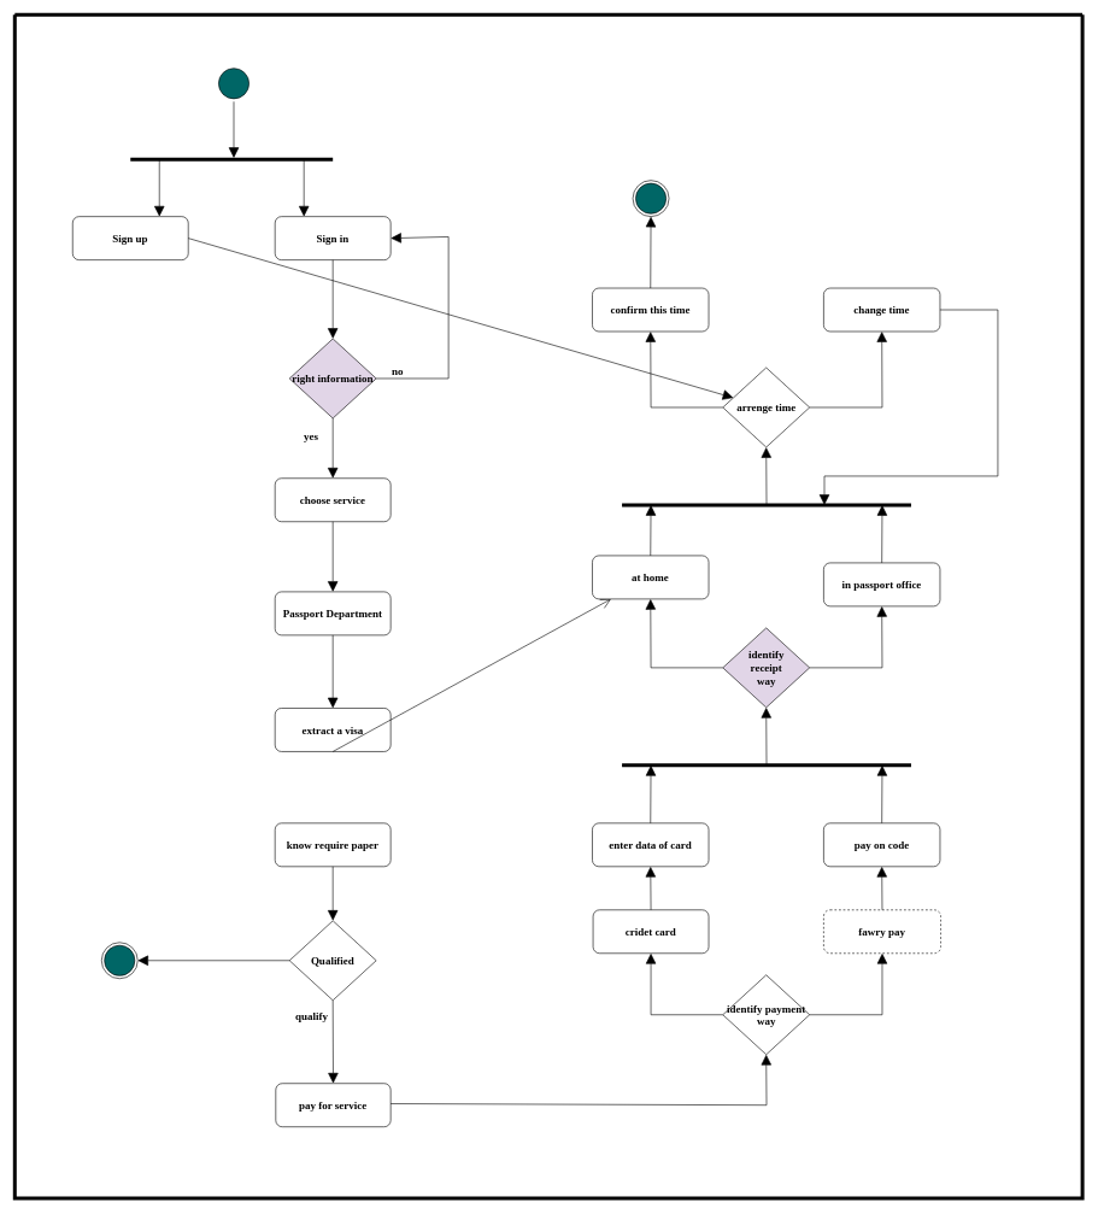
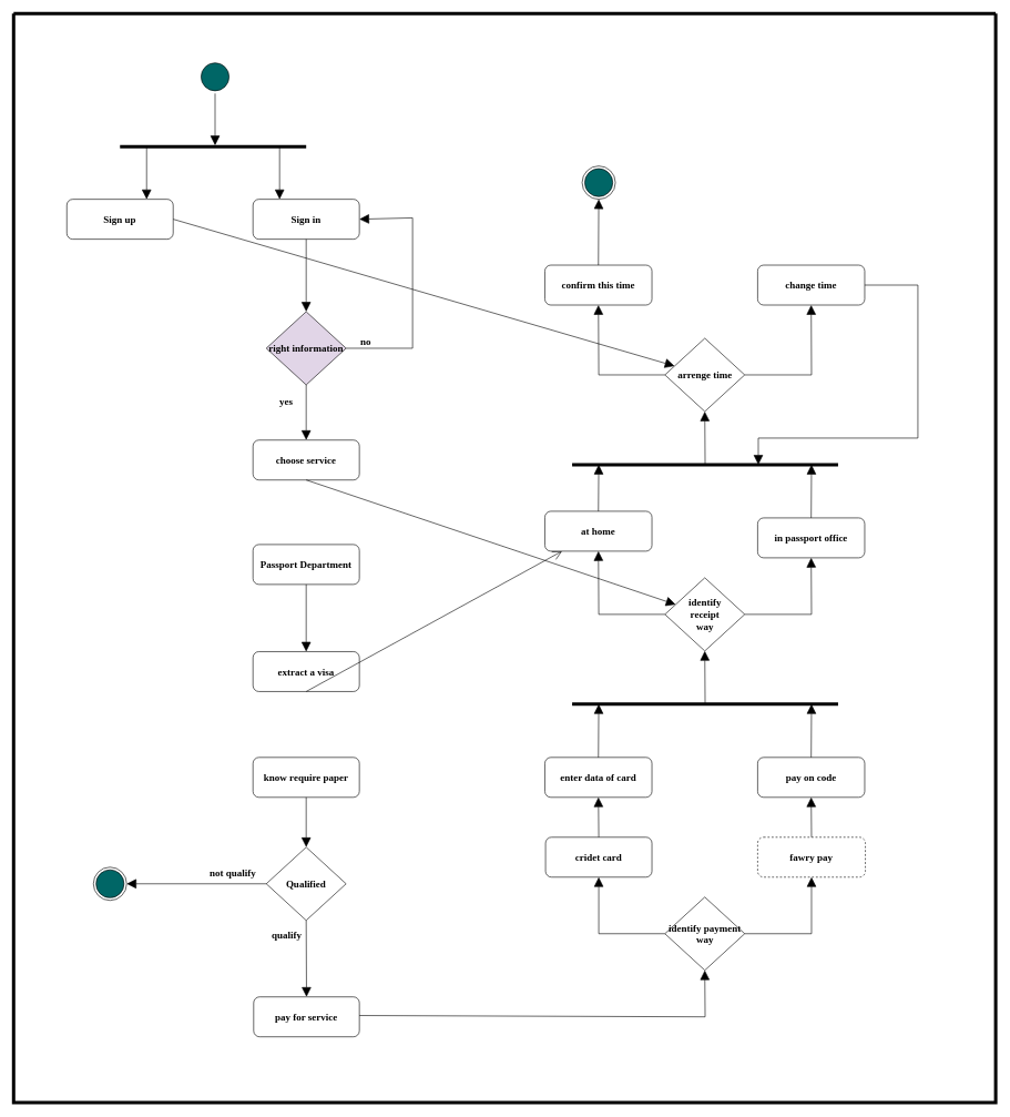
  <mxCell id="0" />
  <mxCell id="1" parent="0" />
  <mxCell id="2" value="" style="ellipse;html=1;shape=endState;fillColor=#006666;strokeColor=#000000;fontSize=15;fontFamily=Verdana;fontStyle=1" parent="1" vertex="1"><mxGeometry x="140" y="1303" width="50" height="50" as="geometry" /></mxCell>
  <mxCell id="3" value="" style="ellipse;html=1;shape=startState;fillColor=#006666;strokeColor=#000000;fontSize=15;fontFamily=Verdana;fontStyle=1" parent="1" vertex="1"><mxGeometry x="298" y="90" width="50" height="50" as="geometry" /></mxCell>
  <mxCell id="4" value="pay on code" style="rounded=1;whiteSpace=wrap;html=1;fontSize=15;fontFamily=Verdana;fontStyle=1" parent="1" vertex="1"><mxGeometry x="1139" y="1138" width="161" height="60" as="geometry" /></mxCell>
  <mxCell id="5" value="cridet card" style="rounded=1;whiteSpace=wrap;html=1;fontSize=15;fontFamily=Verdana;fontStyle=1" parent="1" vertex="1"><mxGeometry x="820" y="1258" width="160" height="60" as="geometry" /></mxCell>
  <mxCell id="6" value="fawry pay" style="rounded=1;whiteSpace=wrap;html=1;fontSize=15;fontFamily=Verdana;fontStyle=1;dashed=1;" parent="1" vertex="1"><mxGeometry x="1139" y="1258" width="162" height="60" as="geometry" /></mxCell>
  <mxCell id="7" value="pay for service" style="rounded=1;whiteSpace=wrap;html=1;fontSize=15;fontFamily=Verdana;fontStyle=1" parent="1" vertex="1"><mxGeometry x="381" y="1498" width="159" height="60" as="geometry" /></mxCell>
  <mxCell id="8" value="know require paper" style="rounded=1;whiteSpace=wrap;html=1;fontSize=15;fontFamily=Verdana;fontStyle=1" parent="1" vertex="1"><mxGeometry x="380" y="1138" width="160" height="60" as="geometry" /></mxCell>
  <mxCell id="9" value="Passport Department" style="rounded=1;whiteSpace=wrap;html=1;strokeColor=#000000;fillColor=#FFFFFF;fontSize=15;fontFamily=Verdana;fontStyle=1" parent="1" vertex="1"><mxGeometry x="380" y="818" width="160" height="60" as="geometry" /></mxCell>
  <mxCell id="10" value="choose service" style="rounded=1;whiteSpace=wrap;html=1;strokeColor=#000000;fillColor=#FFFFFF;fontSize=15;fontFamily=Verdana;fontStyle=1" parent="1" vertex="1"><mxGeometry x="380" y="661" width="160" height="60" as="geometry" /></mxCell>
  <mxCell id="11" value="extract a visa" style="rounded=1;whiteSpace=wrap;html=1;strokeColor=#000000;fillColor=#FFFFFF;fontSize=15;fontFamily=Verdana;fontStyle=1" parent="1" vertex="1"><mxGeometry x="380" y="979" width="160" height="60" as="geometry" /></mxCell>
  <mxCell id="12" value="Sign in" style="rounded=1;whiteSpace=wrap;html=1;strokeColor=#000000;fillColor=#FFFFFF;fontSize=15;fontFamily=Verdana;fontStyle=1" parent="1" vertex="1"><mxGeometry x="380" y="299" width="160" height="60" as="geometry" /></mxCell>
  <mxCell id="13" value="Sign up" style="rounded=1;whiteSpace=wrap;html=1;strokeColor=#000000;fillColor=#FFFFFF;fontSize=15;fontFamily=Verdana;fontStyle=1" parent="1" vertex="1"><mxGeometry x="100" y="299" width="160" height="60" as="geometry" /></mxCell>
  <mxCell id="14" value="" style="endArrow=none;html=1;rounded=0;strokeColor=#000000;strokeWidth=5;fontSize=15;fontFamily=Verdana;fontStyle=1" parent="1" edge="1"><mxGeometry width="50" height="50" relative="1" as="geometry"><mxPoint x="180" y="220" as="sourcePoint" /><mxPoint x="460" y="220" as="targetPoint" /></mxGeometry></mxCell>
  <mxCell id="15" value="" style="endArrow=block;html=1;rounded=0;strokeColor=#000000;exitX=0.5;exitY=1;exitDx=0;exitDy=0;endFill=1;endSize=12;fontSize=15;fontFamily=Verdana;fontStyle=1" parent="1" source="3" edge="1"><mxGeometry width="50" height="50" relative="1" as="geometry"><mxPoint x="440" y="138" as="sourcePoint" /><mxPoint x="323" y="218" as="targetPoint" /></mxGeometry></mxCell>
  <mxCell id="16" value="" style="endArrow=block;html=1;rounded=0;strokeColor=#000000;entryX=0.75;entryY=0;entryDx=0;entryDy=0;endFill=1;endSize=12;fontSize=15;fontFamily=Verdana;fontStyle=1" parent="1" target="13" edge="1"><mxGeometry width="50" height="50" relative="1" as="geometry"><mxPoint x="220" y="218" as="sourcePoint" /><mxPoint x="580" y="68" as="targetPoint" /></mxGeometry></mxCell>
  <mxCell id="17" value="" style="endArrow=block;html=1;rounded=0;strokeColor=#000000;entryX=0.25;entryY=0;entryDx=0;entryDy=0;endSize=12;endFill=1;fontSize=15;fontFamily=Verdana;fontStyle=1" parent="1" target="12" edge="1"><mxGeometry width="50" height="50" relative="1" as="geometry"><mxPoint x="420" y="218" as="sourcePoint" /><mxPoint x="580" y="68" as="targetPoint" /></mxGeometry></mxCell>
  <mxCell id="18" value="" style="endArrow=block;html=1;rounded=0;strokeColor=#000000;strokeWidth=1;exitX=1;exitY=0.5;exitDx=0;exitDy=0;endSize=12;endFill=1;fontSize=15;fontFamily=Verdana;fontStyle=1;" parent="1" source="13" target="54" edge="1"><mxGeometry width="50" height="50" relative="1" as="geometry"><mxPoint x="530" y="398" as="sourcePoint" /><mxPoint x="580" y="348" as="targetPoint" /></mxGeometry></mxCell>
  <mxCell id="19" value="right information" style="rhombus;whiteSpace=wrap;html=1;fillColor=#e1d5e7;strokeColor=#000000;fontSize=15;fontFamily=Verdana;fontStyle=1;" parent="1" vertex="1"><mxGeometry x="400" y="468" width="120" height="110" as="geometry" /></mxCell>
  <mxCell id="20" value="" style="endArrow=block;endFill=1;endSize=12;html=1;rounded=0;strokeColor=#000000;strokeWidth=1;exitX=1;exitY=0.5;exitDx=0;exitDy=0;entryX=1;entryY=0.5;entryDx=0;entryDy=0;fontSize=15;fontFamily=Verdana;fontStyle=1" parent="1" source="19" target="12" edge="1"><mxGeometry width="160" relative="1" as="geometry"><mxPoint x="470" y="378" as="sourcePoint" /><mxPoint x="630" y="378" as="targetPoint" /><Array as="points"><mxPoint x="620" y="523" /><mxPoint x="620" y="327" /></Array></mxGeometry></mxCell>
  <mxCell id="21" value="" style="endArrow=block;endFill=1;endSize=12;html=1;rounded=0;strokeColor=#000000;strokeWidth=1;exitX=0.5;exitY=1;exitDx=0;exitDy=0;entryX=0.5;entryY=0;entryDx=0;entryDy=0;fontSize=15;fontFamily=Verdana;fontStyle=1" parent="1" source="12" target="19" edge="1"><mxGeometry width="160" relative="1" as="geometry"><mxPoint x="470" y="378" as="sourcePoint" /><mxPoint x="630" y="378" as="targetPoint" /></mxGeometry></mxCell>
  <mxCell id="22" value="" style="endArrow=block;endFill=1;endSize=12;html=1;rounded=0;strokeColor=#000000;strokeWidth=1;exitX=0;exitY=0.5;exitDx=0;exitDy=0;entryX=0.5;entryY=1;entryDx=0;entryDy=0;fontSize=15;fontFamily=Verdana;fontStyle=1" parent="1" source="34" target="5" edge="1"><mxGeometry width="160" relative="1" as="geometry"><mxPoint x="470" y="818" as="sourcePoint" /><mxPoint x="630" y="818" as="targetPoint" /><Array as="points"><mxPoint x="900" y="1403" /></Array></mxGeometry></mxCell>
  <mxCell id="23" value="" style="endArrow=block;endFill=1;endSize=12;html=1;rounded=0;strokeColor=#000000;strokeWidth=1;exitX=1;exitY=0.5;exitDx=0;exitDy=0;entryX=0.5;entryY=1;entryDx=0;entryDy=0;fontSize=15;fontFamily=Verdana;fontStyle=1" parent="1" target="34" edge="1"><mxGeometry width="160" relative="1" as="geometry"><mxPoint x="540" y="1526" as="sourcePoint" /><mxPoint x="990" y="1556" as="targetPoint" /><Array as="points"><mxPoint x="1060" y="1528" /></Array></mxGeometry></mxCell>
  <mxCell id="24" value="" style="endArrow=block;endFill=1;endSize=12;html=1;rounded=0;strokeColor=#000000;strokeWidth=1;exitX=0.5;exitY=1;exitDx=0;exitDy=0;entryX=0.5;entryY=0;entryDx=0;entryDy=0;fontSize=15;fontFamily=Verdana;fontStyle=1" parent="1" source="33" target="7" edge="1"><mxGeometry width="160" relative="1" as="geometry"><mxPoint x="470" y="378" as="sourcePoint" /><mxPoint x="1000" y="698" as="targetPoint" /></mxGeometry></mxCell>
  <mxCell id="25" value="" style="endArrow=block;endFill=1;endSize=12;html=1;rounded=0;strokeColor=#000000;strokeWidth=1;exitX=0.5;exitY=1;exitDx=0;exitDy=0;entryX=0.5;entryY=0;entryDx=0;entryDy=0;fontSize=15;fontFamily=Verdana;fontStyle=1" parent="1" source="8" target="33" edge="1"><mxGeometry width="160" relative="1" as="geometry"><mxPoint x="470" y="378" as="sourcePoint" /><mxPoint x="630" y="378" as="targetPoint" /><Array as="points" /></mxGeometry></mxCell>
  <mxCell id="26" value="" style="endArrow=open;endFill=1;endSize=12;html=1;rounded=0;strokeColor=#000000;strokeWidth=1;exitX=0.5;exitY=1;exitDx=0;exitDy=0;fontSize=15;fontFamily=Verdana;fontStyle=1;" parent="1" source="11" target="36" edge="1"><mxGeometry width="160" relative="1" as="geometry"><mxPoint x="470" y="378" as="sourcePoint" /><mxPoint x="630" y="378" as="targetPoint" /></mxGeometry></mxCell>
  <mxCell id="27" value="" style="endArrow=block;endFill=1;endSize=12;html=1;rounded=0;strokeColor=#000000;strokeWidth=1;exitX=0.5;exitY=1;exitDx=0;exitDy=0;entryX=0.5;entryY=0;entryDx=0;entryDy=0;fontSize=15;fontFamily=Verdana;fontStyle=1" parent="1" source="9" target="11" edge="1"><mxGeometry width="160" relative="1" as="geometry"><mxPoint x="470" y="378" as="sourcePoint" /><mxPoint x="630" y="378" as="targetPoint" /></mxGeometry></mxCell>
- <mxCell id="28" value="" style="endArrow=block;endFill=1;endSize=12;html=1;rounded=0;strokeColor=#000000;strokeWidth=1;exitX=0.5;exitY=1;exitDx=0;exitDy=0;entryX=0.5;entryY=0;entryDx=0;entryDy=0;fontSize=15;fontFamily=Verdana;fontStyle=1" parent="1" source="10" target="9" edge="1"><mxGeometry width="160" relative="1" as="geometry"><mxPoint x="470" y="378" as="sourcePoint" /><mxPoint x="630" y="378" as="targetPoint" /></mxGeometry></mxCell>
+ <mxCell id="28" value="" style="endArrow=block;endFill=1;endSize=12;html=1;rounded=0;strokeColor=#000000;strokeWidth=1;exitX=0.5;exitY=1;exitDx=0;exitDy=0;fontSize=15;fontFamily=Verdana;fontStyle=1;" parent="1" source="10" target="47" edge="1"><mxGeometry width="160" relative="1" as="geometry"><mxPoint x="470" y="378" as="sourcePoint" /><mxPoint x="630" y="378" as="targetPoint" /></mxGeometry></mxCell>
  <mxCell id="29" value="" style="endArrow=block;endFill=1;endSize=12;html=1;rounded=0;strokeColor=#000000;strokeWidth=1;exitX=0.5;exitY=1;exitDx=0;exitDy=0;entryX=0.5;entryY=0;entryDx=0;entryDy=0;fontSize=15;fontFamily=Verdana;fontStyle=1" parent="1" source="19" target="10" edge="1"><mxGeometry width="160" relative="1" as="geometry"><mxPoint x="470" y="378" as="sourcePoint" /><mxPoint x="460" y="658" as="targetPoint" /></mxGeometry></mxCell>
  <mxCell id="30" value="qualify" style="text;html=1;strokeColor=none;fillColor=none;align=center;verticalAlign=middle;whiteSpace=wrap;rounded=0;fontSize=15;fontFamily=Verdana;fontStyle=1" parent="1" vertex="1"><mxGeometry x="401" y="1390" width="60" height="30" as="geometry" /></mxCell>
  <mxCell id="31" value="yes" style="text;html=1;strokeColor=none;fillColor=none;align=center;verticalAlign=middle;whiteSpace=wrap;rounded=0;fontSize=15;fontFamily=Verdana;fontStyle=1" parent="1" vertex="1"><mxGeometry x="400" y="588" width="60" height="30" as="geometry" /></mxCell>
  <mxCell id="32" value="no" style="text;html=1;strokeColor=none;fillColor=none;align=center;verticalAlign=middle;whiteSpace=wrap;rounded=0;fontSize=15;fontFamily=Verdana;fontStyle=1" parent="1" vertex="1"><mxGeometry x="520" y="498" width="60" height="30" as="geometry" /></mxCell>
  <mxCell id="33" value="Qualified" style="rhombus;whiteSpace=wrap;html=1;fillColor=#FFFFFF;strokeColor=#000000;fontSize=15;fontFamily=Verdana;fontStyle=1" parent="1" vertex="1"><mxGeometry x="400" y="1273" width="120" height="110" as="geometry" /></mxCell>
  <mxCell id="34" value="identify payment &lt;br style=&quot;font-size: 15px;&quot;&gt;way" style="rhombus;whiteSpace=wrap;html=1;fillColor=#FFFFFF;strokeColor=#000000;fontSize=15;fontFamily=Verdana;fontStyle=1" parent="1" vertex="1"><mxGeometry x="999.5" y="1348" width="120" height="110" as="geometry" /></mxCell>
  <mxCell id="35" value="" style="endArrow=block;endFill=1;endSize=12;html=1;rounded=0;strokeColor=#000000;strokeWidth=1;exitX=1;exitY=0.5;exitDx=0;exitDy=0;entryX=0.5;entryY=1;entryDx=0;entryDy=0;fontSize=15;fontFamily=Verdana;fontStyle=1" parent="1" source="34" target="6" edge="1"><mxGeometry width="160" relative="1" as="geometry"><mxPoint x="1120" y="1018" as="sourcePoint" /><mxPoint x="1281.5" y="999" as="targetPoint" /><Array as="points"><mxPoint x="1220" y="1403" /></Array></mxGeometry></mxCell>
  <mxCell id="36" value="at home" style="rounded=1;whiteSpace=wrap;html=1;fontSize=15;fontFamily=Verdana;fontStyle=1" parent="1" vertex="1"><mxGeometry x="819" y="768" width="161" height="60" as="geometry" /></mxCell>
  <mxCell id="37" value="change time" style="rounded=1;whiteSpace=wrap;html=1;fontSize=15;fontFamily=Verdana;fontStyle=1" parent="1" vertex="1"><mxGeometry x="1139" y="398" width="161" height="60" as="geometry" /></mxCell>
  <mxCell id="38" value="enter data of card" style="rounded=1;whiteSpace=wrap;html=1;fontSize=15;fontFamily=Verdana;fontStyle=1" parent="1" vertex="1"><mxGeometry x="819" y="1138" width="161" height="60" as="geometry" /></mxCell>
  <mxCell id="39" value="" style="endArrow=block;endFill=1;endSize=12;html=1;rounded=0;fontSize=15;strokeColor=#000000;strokeWidth=1;exitX=0;exitY=0.5;exitDx=0;exitDy=0;entryX=0.5;entryY=1;entryDx=0;entryDy=0;fontFamily=Verdana;fontStyle=1" parent="1" source="47" target="36" edge="1"><mxGeometry width="160" relative="1" as="geometry"><mxPoint x="1440" y="1018" as="sourcePoint" /><mxPoint x="1600" y="1018" as="targetPoint" /><Array as="points"><mxPoint x="900" y="923" /></Array></mxGeometry></mxCell>
  <mxCell id="40" value="" style="endArrow=block;endFill=1;endSize=12;html=1;rounded=0;fontSize=15;strokeColor=#000000;strokeWidth=1;entryX=0.5;entryY=1;entryDx=0;entryDy=0;fontFamily=Verdana;fontStyle=1" parent="1" target="47" edge="1"><mxGeometry width="160" relative="1" as="geometry"><mxPoint x="1060" y="1058" as="sourcePoint" /><mxPoint x="1600" y="952.29" as="targetPoint" /></mxGeometry></mxCell>
  <mxCell id="41" value="" style="endArrow=block;endFill=1;endSize=12;html=1;rounded=0;fontSize=15;strokeColor=#000000;strokeWidth=1;entryX=0.5;entryY=1;entryDx=0;entryDy=0;exitX=0.5;exitY=0;exitDx=0;exitDy=0;fontFamily=Verdana;fontStyle=1" parent="1" source="6" target="4" edge="1"><mxGeometry width="160" relative="1" as="geometry"><mxPoint x="900" y="1198" as="sourcePoint" /><mxPoint x="1060" y="1198" as="targetPoint" /><Array as="points" /></mxGeometry></mxCell>
  <mxCell id="42" value="" style="endArrow=block;endFill=1;endSize=12;html=1;rounded=0;fontSize=15;strokeColor=#000000;strokeWidth=1;exitX=0.5;exitY=0;exitDx=0;exitDy=0;entryX=0.5;entryY=1;entryDx=0;entryDy=0;fontFamily=Verdana;fontStyle=1" parent="1" source="5" target="38" edge="1"><mxGeometry width="160" relative="1" as="geometry"><mxPoint x="900" y="1198" as="sourcePoint" /><mxPoint x="1060" y="1198" as="targetPoint" /></mxGeometry></mxCell>
  <mxCell id="43" value="" style="endArrow=none;endFill=0;endSize=12;html=1;rounded=0;fontSize=15;strokeColor=#000000;strokeWidth=5;fontFamily=Verdana;fontStyle=1" parent="1" edge="1"><mxGeometry width="160" relative="1" as="geometry"><mxPoint x="860" y="1058" as="sourcePoint" /><mxPoint x="1260" y="1058" as="targetPoint" /></mxGeometry></mxCell>
  <mxCell id="44" value="" style="endArrow=block;endFill=1;endSize=12;html=1;rounded=0;fontSize=15;strokeColor=#000000;strokeWidth=1;entryX=0.5;entryY=1;entryDx=0;entryDy=0;fontFamily=Verdana;fontStyle=1" parent="1" target="54" edge="1"><mxGeometry width="160" relative="1" as="geometry"><mxPoint x="1060" y="698" as="sourcePoint" /><mxPoint x="1610" y="588" as="targetPoint" /></mxGeometry></mxCell>
  <mxCell id="45" value="" style="endArrow=block;endFill=1;endSize=12;html=1;rounded=0;fontSize=15;strokeColor=#000000;strokeWidth=1;exitX=0.5;exitY=0;exitDx=0;exitDy=0;fontFamily=Verdana;fontStyle=1" parent="1" source="38" edge="1"><mxGeometry width="160" relative="1" as="geometry"><mxPoint x="1460" y="1038" as="sourcePoint" /><mxPoint x="900" y="1058" as="targetPoint" /></mxGeometry></mxCell>
  <mxCell id="46" value="" style="endArrow=block;endFill=1;endSize=12;html=1;rounded=0;fontSize=15;strokeColor=#000000;strokeWidth=1;exitX=0.5;exitY=0;exitDx=0;exitDy=0;fontFamily=Verdana;fontStyle=1" parent="1" source="4" edge="1"><mxGeometry width="160" relative="1" as="geometry"><mxPoint x="1470" y="1048" as="sourcePoint" /><mxPoint x="1220" y="1058" as="targetPoint" /></mxGeometry></mxCell>
- <mxCell id="47" value="identify &lt;br style=&quot;font-size: 15px;&quot;&gt;receipt&lt;br style=&quot;font-size: 15px;&quot;&gt;way" style="rhombus;whiteSpace=wrap;html=1;fillColor=#e1d5e7;strokeColor=#000000;fontSize=15;fontFamily=Verdana;fontStyle=1;" parent="1" vertex="1"><mxGeometry x="999.5" y="868" width="120" height="110" as="geometry" /></mxCell>
+ <mxCell id="47" value="identify &lt;br style=&quot;font-size: 15px;&quot;&gt;receipt&lt;br style=&quot;font-size: 15px;&quot;&gt;way" style="rhombus;whiteSpace=wrap;html=1;fillColor=#FFFFFF;strokeColor=#000000;fontSize=15;fontFamily=Verdana;fontStyle=1" parent="1" vertex="1"><mxGeometry x="999.5" y="868" width="120" height="110" as="geometry" /></mxCell>
  <mxCell id="48" value="confirm this time" style="rounded=1;whiteSpace=wrap;html=1;fontSize=15;fontFamily=Verdana;fontStyle=1" parent="1" vertex="1"><mxGeometry x="819" y="398" width="161" height="60" as="geometry" /></mxCell>
  <mxCell id="49" value="in passport office" style="rounded=1;whiteSpace=wrap;html=1;fontSize=15;fontFamily=Verdana;fontStyle=1" parent="1" vertex="1"><mxGeometry x="1139" y="778" width="161" height="60" as="geometry" /></mxCell>
  <mxCell id="50" value="" style="endArrow=block;endFill=1;endSize=12;html=1;rounded=0;fontSize=15;strokeColor=#000000;strokeWidth=1;exitX=0.5;exitY=0;exitDx=0;exitDy=0;fontFamily=Verdana;fontStyle=1" parent="1" source="36" edge="1"><mxGeometry width="160" relative="1" as="geometry"><mxPoint x="1460" y="598" as="sourcePoint" /><mxPoint x="900" y="698" as="targetPoint" /></mxGeometry></mxCell>
  <mxCell id="51" value="" style="endArrow=block;endFill=1;endSize=12;html=1;rounded=0;fontSize=15;strokeColor=#000000;strokeWidth=1;exitX=1;exitY=0.5;exitDx=0;exitDy=0;entryX=0.5;entryY=1;entryDx=0;entryDy=0;fontFamily=Verdana;fontStyle=1" parent="1" source="47" target="49" edge="1"><mxGeometry width="160" relative="1" as="geometry"><mxPoint x="1470" y="1048" as="sourcePoint" /><mxPoint x="1630" y="1048" as="targetPoint" /><Array as="points"><mxPoint x="1220" y="923" /></Array></mxGeometry></mxCell>
  <mxCell id="52" value="" style="endArrow=block;endFill=1;endSize=12;html=1;rounded=0;fontSize=15;strokeColor=#000000;strokeWidth=1;exitX=0.5;exitY=0;exitDx=0;exitDy=0;fontFamily=Verdana;fontStyle=1" parent="1" source="49" edge="1"><mxGeometry width="160" relative="1" as="geometry"><mxPoint x="1460" y="598" as="sourcePoint" /><mxPoint x="1220" y="698" as="targetPoint" /></mxGeometry></mxCell>
  <mxCell id="53" value="" style="endArrow=none;endFill=0;endSize=12;html=1;rounded=0;fontSize=15;strokeColor=#000000;strokeWidth=5;fontFamily=Verdana;fontStyle=1" parent="1" edge="1"><mxGeometry width="160" relative="1" as="geometry"><mxPoint x="860" y="698" as="sourcePoint" /><mxPoint x="1260" y="698" as="targetPoint" /></mxGeometry></mxCell>
  <mxCell id="54" value="arrenge time" style="rhombus;whiteSpace=wrap;html=1;fillColor=#FFFFFF;strokeColor=#000000;fontSize=15;fontFamily=Verdana;fontStyle=1" parent="1" vertex="1"><mxGeometry x="999.5" y="508" width="120" height="110" as="geometry" /></mxCell>
  <mxCell id="55" value="" style="endArrow=block;endFill=1;endSize=12;html=1;rounded=0;fontSize=15;strokeColor=#000000;strokeWidth=1;exitX=1;exitY=0.5;exitDx=0;exitDy=0;entryX=0.5;entryY=1;entryDx=0;entryDy=0;fontFamily=Verdana;fontStyle=1" parent="1" source="54" target="37" edge="1"><mxGeometry width="160" relative="1" as="geometry"><mxPoint x="1490" y="638" as="sourcePoint" /><mxPoint x="1490.5" y="558" as="targetPoint" /><Array as="points"><mxPoint x="1220" y="563" /></Array></mxGeometry></mxCell>
  <mxCell id="56" value="" style="endArrow=block;endFill=1;endSize=12;html=1;rounded=0;fontSize=15;strokeColor=#000000;strokeWidth=1;exitX=0;exitY=0.5;exitDx=0;exitDy=0;entryX=0.5;entryY=1;entryDx=0;entryDy=0;fontFamily=Verdana;fontStyle=1" parent="1" source="54" target="48" edge="1"><mxGeometry width="160" relative="1" as="geometry"><mxPoint x="898.79" y="538" as="sourcePoint" /><mxPoint x="890" y="488" as="targetPoint" /><Array as="points"><mxPoint x="900" y="563" /></Array></mxGeometry></mxCell>
  <mxCell id="57" value="" style="endArrow=block;endFill=1;endSize=12;html=1;rounded=0;fontSize=15;strokeColor=#000000;strokeWidth=1;exitX=1;exitY=0.5;exitDx=0;exitDy=0;fontFamily=Verdana;fontStyle=1" parent="1" source="37" edge="1"><mxGeometry width="160" relative="1" as="geometry"><mxPoint x="1510" y="658" as="sourcePoint" /><mxPoint x="1140" y="698" as="targetPoint" /><Array as="points"><mxPoint x="1380" y="428" /><mxPoint x="1380" y="658" /><mxPoint x="1140" y="658" /></Array></mxGeometry></mxCell>
  <mxCell id="58" value="" style="endArrow=block;endFill=1;endSize=12;html=1;rounded=0;fontSize=15;strokeColor=#000000;strokeWidth=1;exitX=0.5;exitY=0;exitDx=0;exitDy=0;entryX=0.5;entryY=1;entryDx=0;entryDy=0;fontFamily=Verdana;fontStyle=1" parent="1" source="48" target="59" edge="1"><mxGeometry width="160" relative="1" as="geometry"><mxPoint x="1520" y="668" as="sourcePoint" /><mxPoint x="940" y="318" as="targetPoint" /></mxGeometry></mxCell>
  <mxCell id="59" value="" style="ellipse;html=1;shape=endState;fillColor=#006666;strokeColor=#000000;fontSize=15;fontFamily=Verdana;fontStyle=1" parent="1" vertex="1"><mxGeometry x="875" y="249" width="50" height="50" as="geometry" /></mxCell>
  <mxCell id="60" value="" style="endArrow=block;endFill=1;endSize=12;html=1;rounded=0;strokeColor=#000000;strokeWidth=1;exitX=0;exitY=0.5;exitDx=0;exitDy=0;entryX=1;entryY=0.5;entryDx=0;entryDy=0;fontSize=15;fontFamily=Verdana;fontStyle=1" parent="1" source="33" target="2" edge="1"><mxGeometry width="160" relative="1" as="geometry"><mxPoint x="470" y="1208" as="sourcePoint" /><mxPoint x="470" y="1283" as="targetPoint" /><Array as="points" /></mxGeometry></mxCell>
+ <mxCell id="61" value="not qualify" style="text;html=1;strokeColor=none;fillColor=none;align=center;verticalAlign=middle;whiteSpace=wrap;rounded=0;fontSize=15;fontFamily=Verdana;fontStyle=1" parent="1" vertex="1"><mxGeometry x="300" y="1297" width="100" height="30" as="geometry" /></mxCell>
  <mxCell id="62" value="" style="swimlane;startSize=0;fontFamily=Verdana;fontSize=15;strokeColor=#000000;fillColor=#FFFFFF;strokeWidth=5;" parent="1" vertex="1"><mxGeometry x="20" y="20" width="1477" height="1637" as="geometry" /></mxCell>
